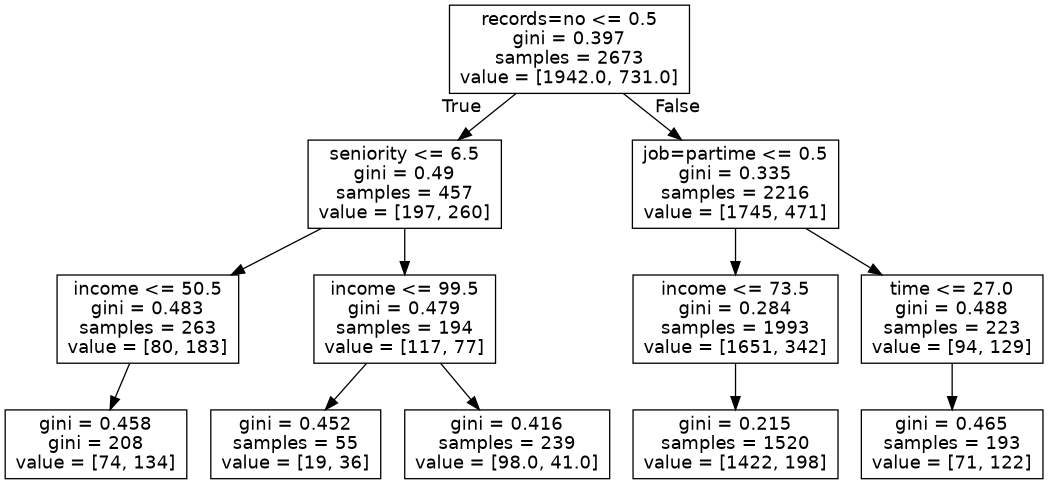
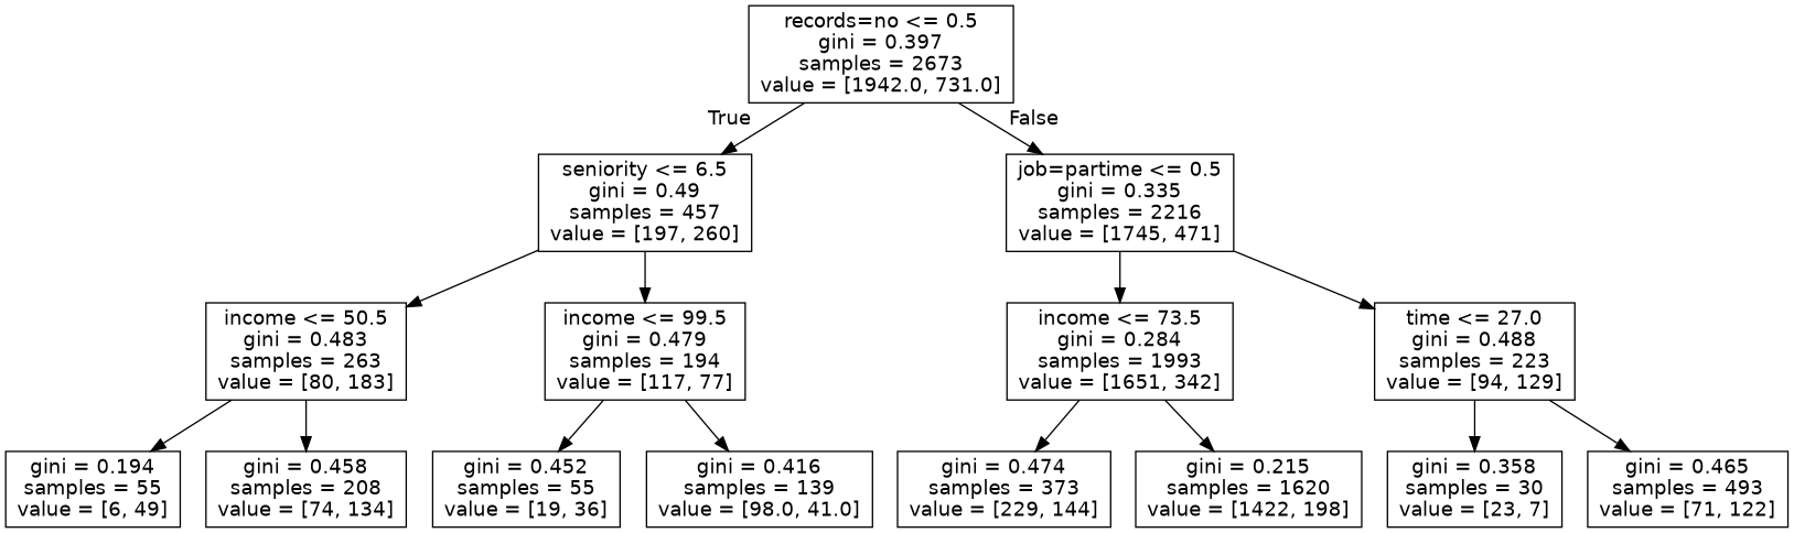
  digraph {
    node [fontname=helvetica shape=box]
    edge [fontname=helvetica]
    n1 [label="records=no <= 0.5\ngini = 0.397\nsamples = 2673\nvalue = [1942.0, 731.0]"]
    n2 [label="seniority <= 6.5\ngini = 0.49\nsamples = 457\nvalue = [197, 260]"]
    n3 [label="job=partime <= 0.5\ngini = 0.335\nsamples = 2216\nvalue = [1745, 471]"]
    n4 [label="income <= 50.5\ngini = 0.483\nsamples = 263\nvalue = [80, 183]"]
    n5 [label="income <= 99.5\ngini = 0.479\nsamples = 194\nvalue = [117, 77]"]
    n6 [label="income <= 73.5\ngini = 0.284\nsamples = 1993\nvalue = [1651, 342]"]
    n7 [label="time <= 27.0\ngini = 0.488\nsamples = 223\nvalue = [94, 129]"]
-   n9 [label="gini = 0.458\ngini = 208\nvalue = [74, 134]"]
+   n8 [label="gini = 0.194\nsamples = 55\nvalue = [6, 49]"]
+   n9 [label="gini = 0.458\nsamples = 208\nvalue = [74, 134]"]
    n10 [label="gini = 0.452\nsamples = 55\nvalue = [19, 36]"]
-   n11 [label="gini = 0.416\nsamples = 239\nvalue = [98.0, 41.0]"]
-   n13 [label="gini = 0.215\nsamples = 1520\nvalue = [1422, 198]"]
-   n15 [label="gini = 0.465\nsamples = 193\nvalue = [71, 122]"]
+   n11 [label="gini = 0.416\nsamples = 139\nvalue = [98.0, 41.0]"]
+   n12 [label="gini = 0.474\nsamples = 373\nvalue = [229, 144]"]
+   n13 [label="gini = 0.215\nsamples = 1620\nvalue = [1422, 198]"]
+   n14 [label="gini = 0.358\nsamples = 30\nvalue = [23, 7]"]
+   n15 [label="gini = 0.465\nsamples = 493\nvalue = [71, 122]"]
    n1 -> n2 [headlabel=True labelangle=45 labeldistance=2.5]
    n1 -> n3 [headlabel=False labelangle=-45 labeldistance=2.5]
    n2 -> n4
    n2 -> n5
    n3 -> n6
    n3 -> n7
+   n4 -> n8
    n4 -> n9
    n5 -> n10
    n5 -> n11
+   n6 -> n12
    n6 -> n13
+   n7 -> n14
    n7 -> n15
  }
